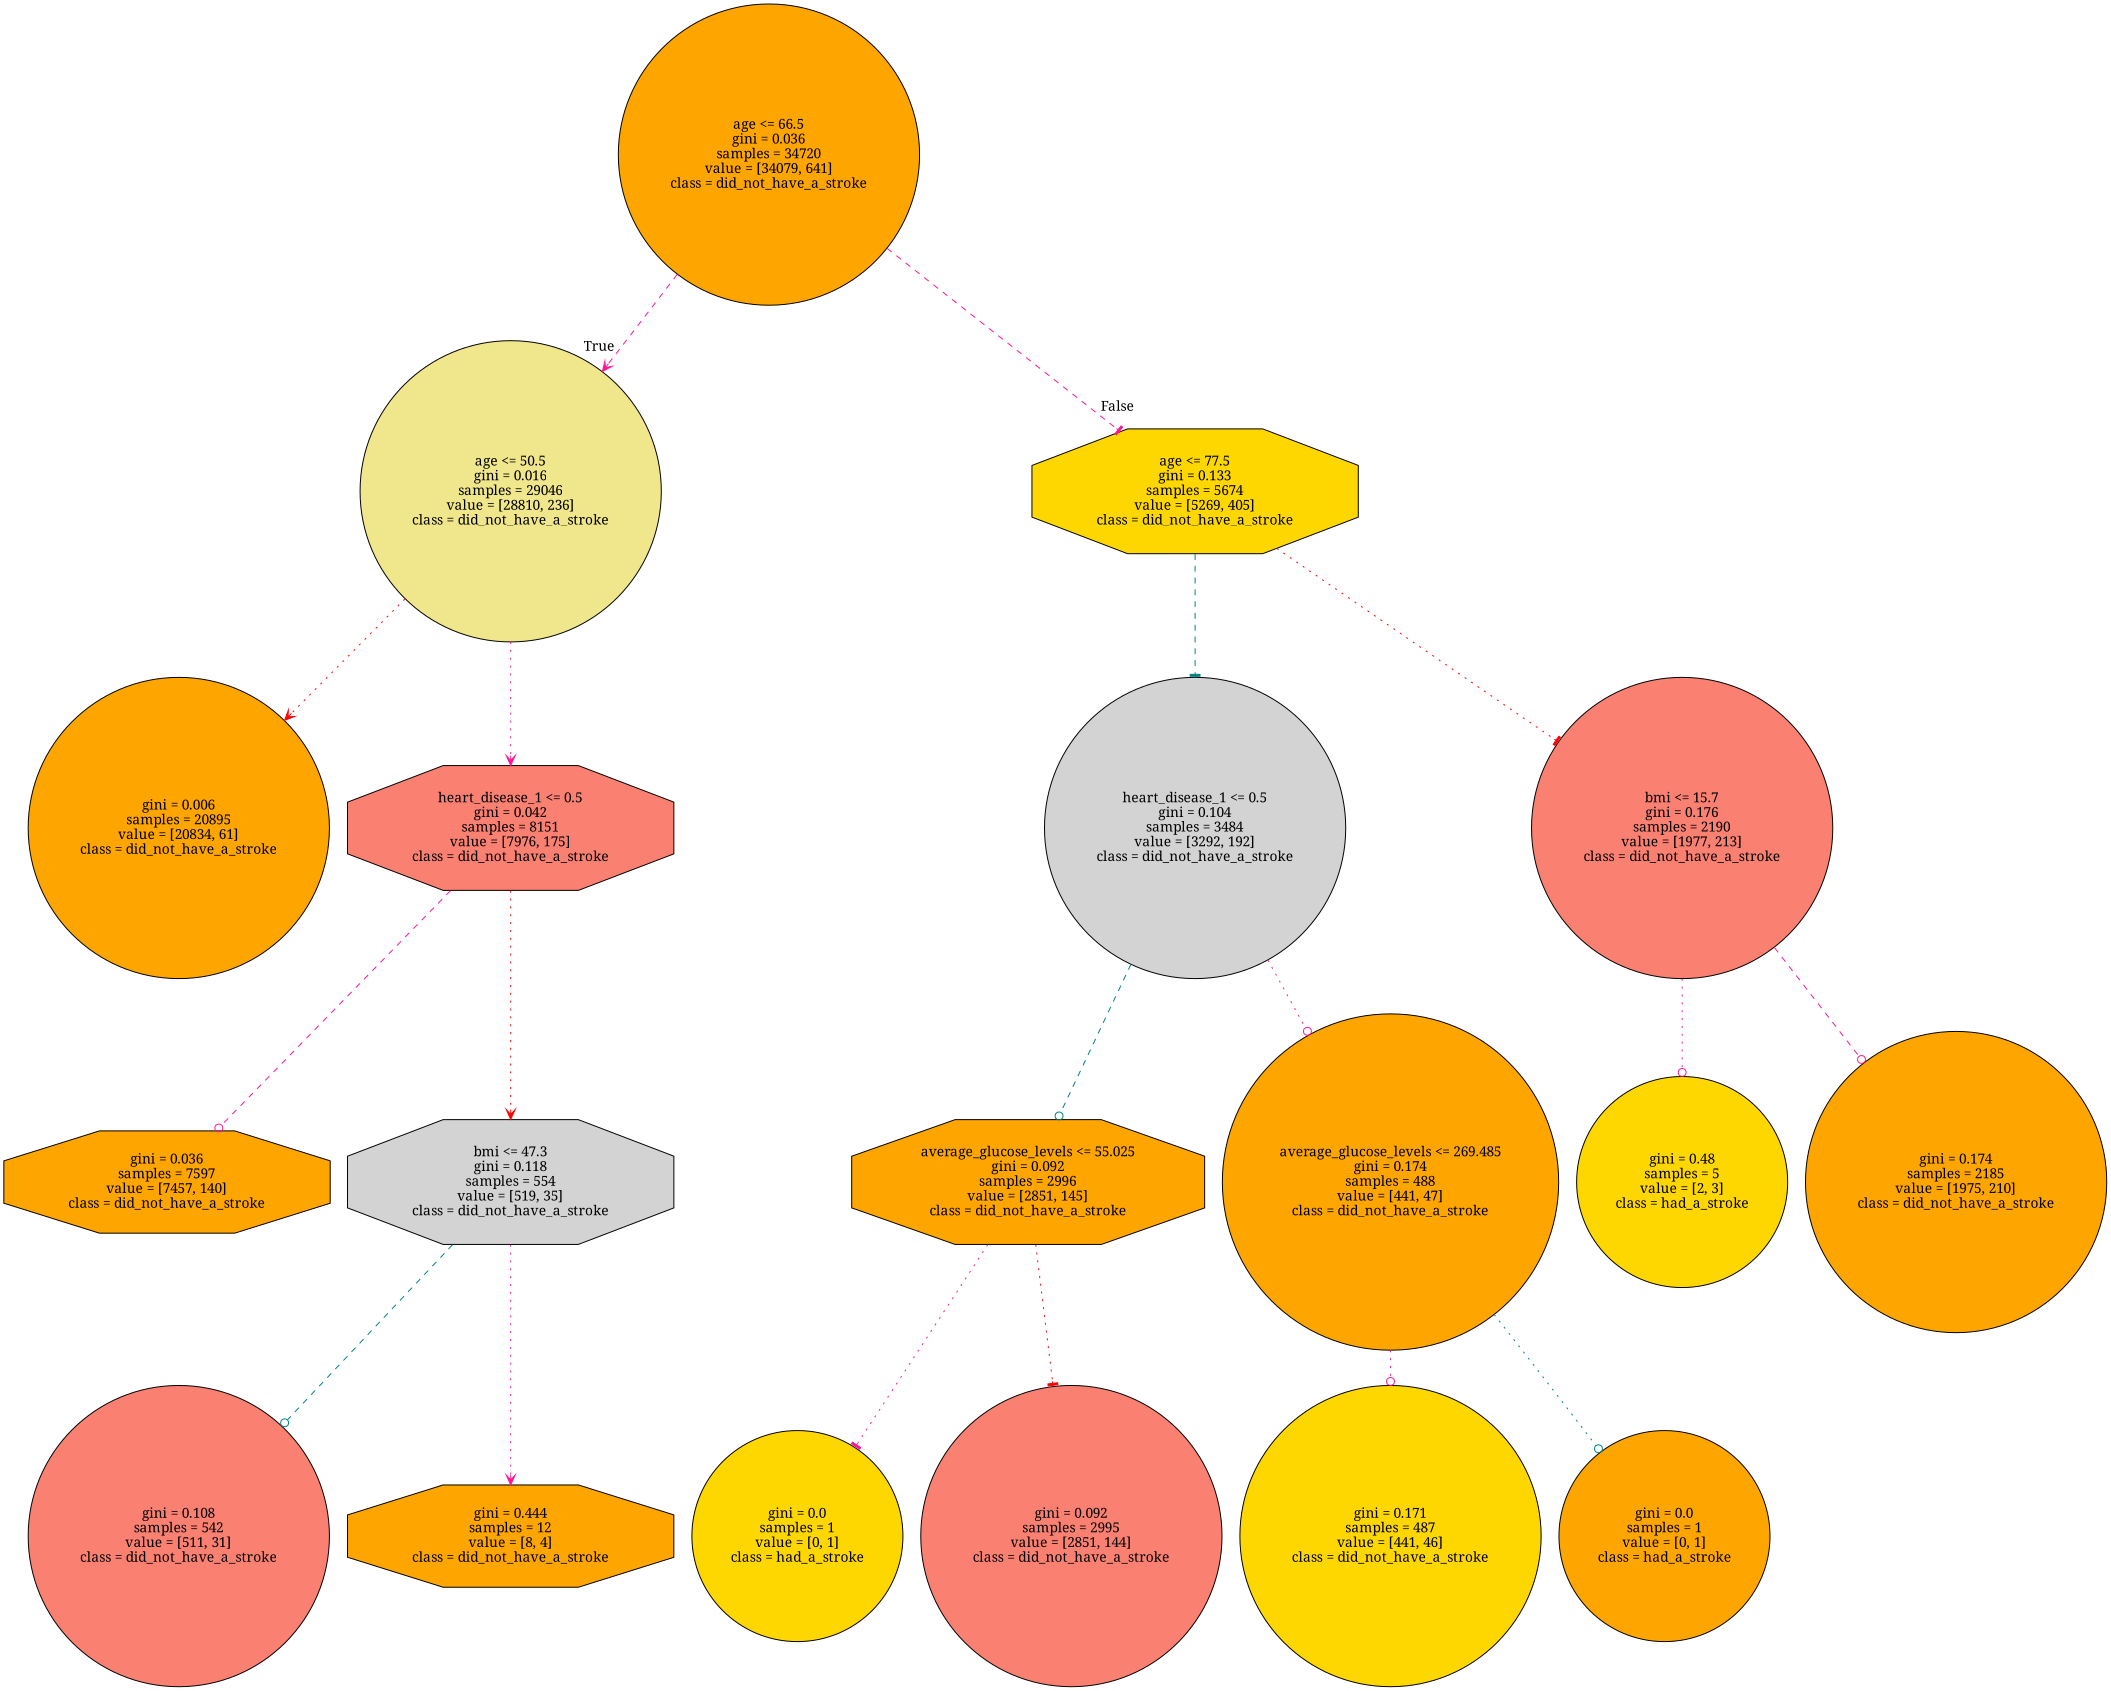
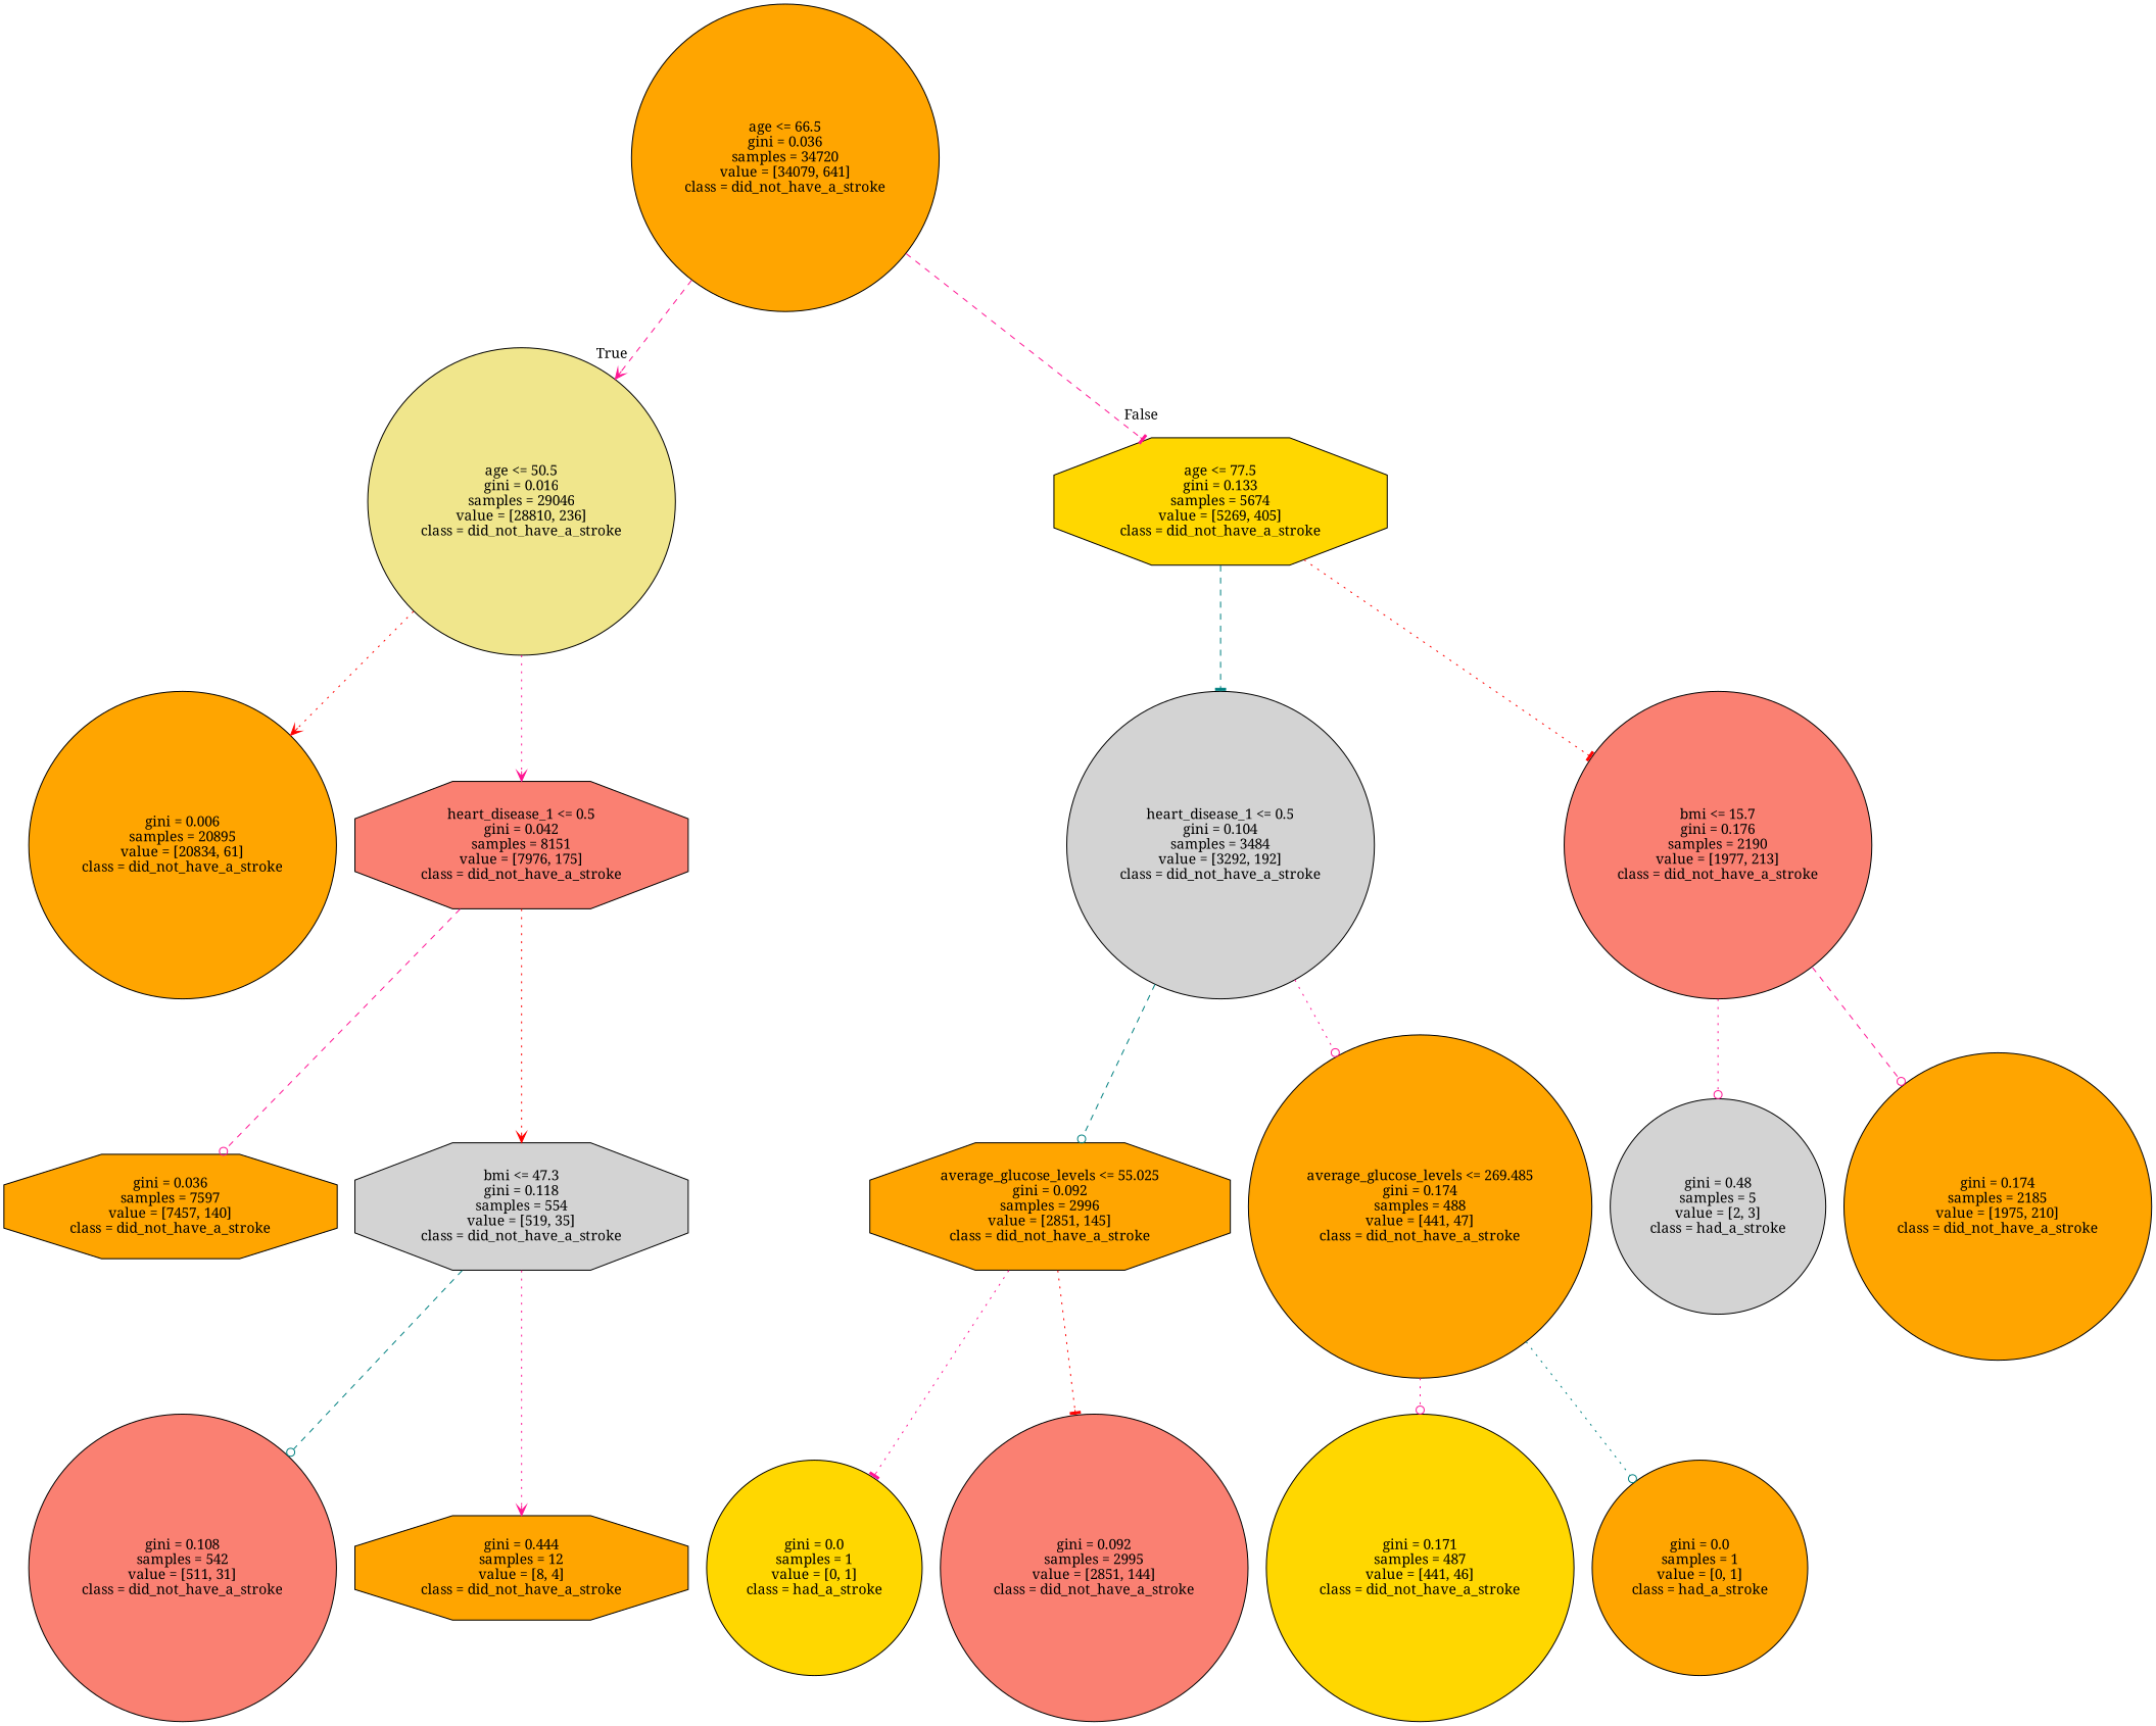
  digraph {
    fontname="Noto Serif"
    node [color=black fillcolor=orange shape=circle style=filled fontname="Noto Serif"]
    edge [color=deeppink style=dotted arrowhead=odot fontname="Noto Serif"]
    n1 [label="age <= 66.5\ngini = 0.036\nsamples = 34720\nvalue = [34079, 641]\nclass = did_not_have_a_stroke"]
    n2 [fillcolor=khaki label="age <= 50.5\ngini = 0.016\nsamples = 29046\nvalue = [28810, 236]\nclass = did_not_have_a_stroke"]
    n3 [fillcolor=gold label="age <= 77.5\ngini = 0.133\nsamples = 5674\nvalue = [5269, 405]\nclass = did_not_have_a_stroke" shape=octagon]
    n4 [label="gini = 0.006\nsamples = 20895\nvalue = [20834, 61]\nclass = did_not_have_a_stroke"]
    n5 [fillcolor=salmon label="heart_disease_1 <= 0.5\ngini = 0.042\nsamples = 8151\nvalue = [7976, 175]\nclass = did_not_have_a_stroke" shape=octagon]
    n6 [label="gini = 0.036\nsamples = 7597\nvalue = [7457, 140]\nclass = did_not_have_a_stroke" shape=octagon]
    n7 [fillcolor=lightgrey label="bmi <= 47.3\ngini = 0.118\nsamples = 554\nvalue = [519, 35]\nclass = did_not_have_a_stroke" shape=octagon]
    n8 [fillcolor=salmon label="gini = 0.108\nsamples = 542\nvalue = [511, 31]\nclass = did_not_have_a_stroke"]
    n9 [label="gini = 0.444\nsamples = 12\nvalue = [8, 4]\nclass = did_not_have_a_stroke" shape=octagon]
    n10 [fillcolor=lightgrey label="heart_disease_1 <= 0.5\ngini = 0.104\nsamples = 3484\nvalue = [3292, 192]\nclass = did_not_have_a_stroke"]
    n11 [fillcolor=salmon label="bmi <= 15.7\ngini = 0.176\nsamples = 2190\nvalue = [1977, 213]\nclass = did_not_have_a_stroke"]
    n12 [label="average_glucose_levels <= 55.025\ngini = 0.092\nsamples = 2996\nvalue = [2851, 145]\nclass = did_not_have_a_stroke" shape=octagon]
    n13 [label="average_glucose_levels <= 269.485\ngini = 0.174\nsamples = 488\nvalue = [441, 47]\nclass = did_not_have_a_stroke"]
    n14 [fillcolor=gold label="gini = 0.0\nsamples = 1\nvalue = [0, 1]\nclass = had_a_stroke"]
    n15 [fillcolor=salmon label="gini = 0.092\nsamples = 2995\nvalue = [2851, 144]\nclass = did_not_have_a_stroke"]
    n16 [fillcolor=gold label="gini = 0.171\nsamples = 487\nvalue = [441, 46]\nclass = did_not_have_a_stroke"]
    n17 [label="gini = 0.0\nsamples = 1\nvalue = [0, 1]\nclass = had_a_stroke"]
-   n18 [fillcolor=gold label="gini = 0.48\nsamples = 5\nvalue = [2, 3]\nclass = had_a_stroke"]
+   n18 [fillcolor=lightgrey label="gini = 0.48\nsamples = 5\nvalue = [2, 3]\nclass = had_a_stroke"]
    n19 [label="gini = 0.174\nsamples = 2185\nvalue = [1975, 210]\nclass = did_not_have_a_stroke"]
    n1 -> n2 [headlabel=True labelangle=45 labeldistance=2.5 style=dashed arrowhead=vee]
    n1 -> n3 [headlabel=False labelangle=-45 labeldistance=2.5 style=dashed arrowhead=tee]
    n2 -> n4 [color=red arrowhead=vee]
    n2 -> n5 [arrowhead=vee]
    n3 -> n10 [color=teal style=dashed arrowhead=tee]
    n3 -> n11 [color=red arrowhead=tee]
    n5 -> n6 [style=dashed]
    n5 -> n7 [color=red arrowhead=vee]
    n7 -> n8 [color=teal style=dashed]
    n7 -> n9 [arrowhead=vee]
    n10 -> n12 [color=teal style=dashed]
    n10 -> n13
    n11 -> n18
    n11 -> n19 [style=dashed]
    n12 -> n14 [arrowhead=tee]
    n12 -> n15 [color=red arrowhead=tee]
    n13 -> n16
    n13 -> n17 [color=teal]
  }
